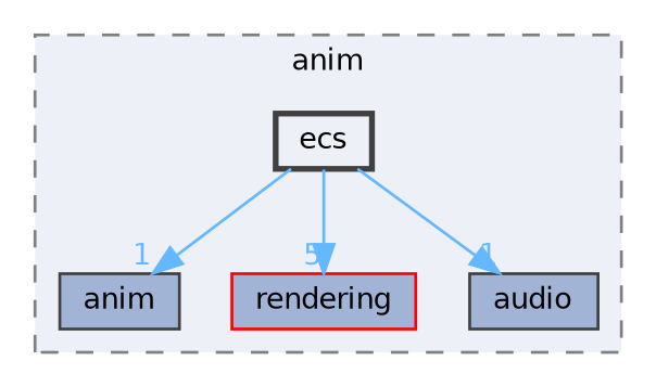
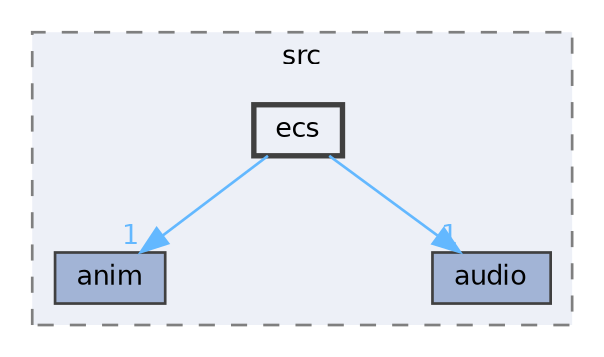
  digraph {
    compound=true
    node [color=grey25 fillcolor="#a2b4d6" fontname=Helvetica fontsize=10 shape=box style=filled]
    edge [color=steelblue1 fontcolor=steelblue1 fontname=Helvetica fontsize=10 headlabel=1 labeldistance=1.5 labelfontname=Helvetica labelfontsize=10]
    n1 [height=0.2 label=anim width=0.4]
-   n2 [color=red height=0.2 label=rendering width=0.4]
    n3 [height=0.2 label=audio width=0.4]
    n4 [fillcolor="#edf0f7" height=0.2 label=ecs style="filled,bold" width=0.4]
    subgraph cluster_1 {
      bgcolor="#edf0f7"
      fontname=Helvetica
      fontsize=10
-     label=anim
+     label=src
      pencolor=grey50
      style="filled,dashed"
      n1
-     n2
      n3
      n4
    }
    n4 -> n1
-   n4 -> n2 [headlabel=5]
    n4 -> n3
  }
